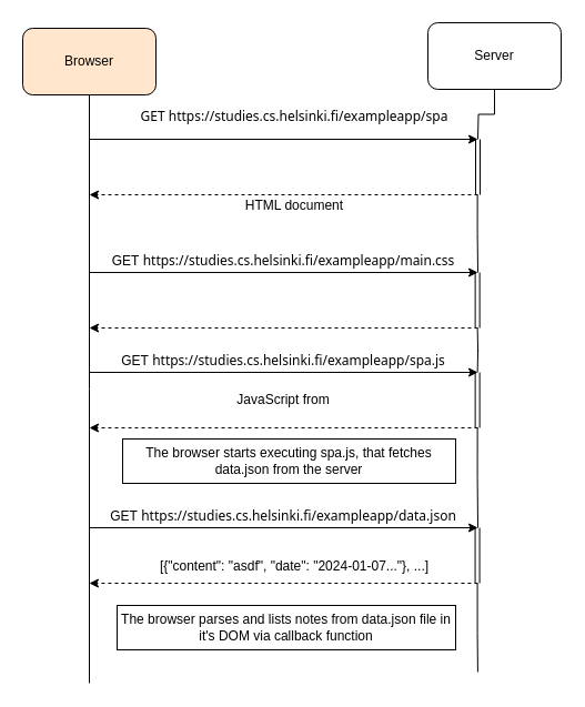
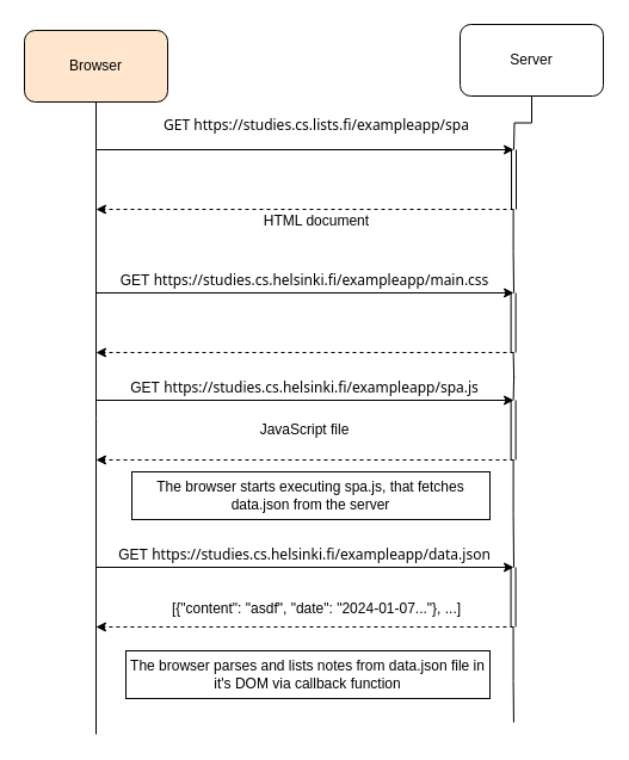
  <mxCell id="0" />
  <mxCell id="1" parent="0" />
  <mxCell id="2" style="edgeStyle=orthogonalEdgeStyle;rounded=0;orthogonalLoop=1;jettySize=auto;html=1;exitX=0.5;exitY=1;exitDx=0;exitDy=0;endArrow=none;endFill=0;" edge="1" parent="1" source="3"><mxGeometry relative="1" as="geometry"><mxPoint x="80" y="615" as="targetPoint" /></mxGeometry></mxCell>
  <mxCell id="3" value="Browser" style="rounded=1;whiteSpace=wrap;html=1;fillColor=#ffe6cc;" vertex="1" parent="1"><mxGeometry x="20" y="25" width="120" height="60" as="geometry" /></mxCell>
  <mxCell id="4" style="edgeStyle=orthogonalEdgeStyle;rounded=0;orthogonalLoop=1;jettySize=auto;html=1;exitX=0.5;exitY=1;exitDx=0;exitDy=0;endArrow=none;endFill=0;" edge="1" parent="1" source="5"><mxGeometry relative="1" as="geometry"><mxPoint x="430" y="125" as="targetPoint" /></mxGeometry></mxCell>
  <mxCell id="5" value="Server" style="rounded=1;whiteSpace=wrap;html=1;" vertex="1" parent="1"><mxGeometry x="385" y="20" width="120" height="60" as="geometry" /></mxCell>
  <mxCell id="6" value="" style="endArrow=classic;html=1;rounded=0;" edge="1" parent="1"><mxGeometry width="50" height="50" relative="1" as="geometry"><mxPoint x="80" y="125" as="sourcePoint" /><mxPoint x="430" y="125" as="targetPoint" /></mxGeometry></mxCell>
- <mxCell id="7" value="&lt;span style=&quot;font-family: &amp;quot;Segoe UI&amp;quot;, tahoma, sans-serif; text-align: start;&quot;&gt;GET&amp;nbsp;&lt;/span&gt;&lt;span style=&quot;text-align: start; background-color: initial;&quot;&gt;&lt;font face=&quot;Segoe UI, tahoma, sans-serif&quot;&gt;https://studies.cs.helsinki.fi/exampleapp/spa&lt;/font&gt;&lt;br&gt;&lt;/span&gt;&lt;div style=&quot;display: flex; line-height: 20px; padding-left: 8px; gap: 12px; user-select: text; color: rgb(227, 227, 227); font-family: &amp;quot;Segoe UI&amp;quot;, tahoma, sans-serif; text-align: start; background-color: rgb(40, 40, 40);&quot; class=&quot;row&quot;&gt;&lt;/div&gt;" style="text;html=1;strokeColor=none;fillColor=none;align=center;verticalAlign=middle;whiteSpace=wrap;rounded=0;" vertex="1" parent="1"><mxGeometry x="110" y="95" width="310" height="20" as="geometry" /></mxCell>
+ <mxCell id="7" value="&lt;span style=&quot;font-family: &amp;quot;Segoe UI&amp;quot;, tahoma, sans-serif; text-align: start;&quot;&gt;GET&amp;nbsp;&lt;/span&gt;&lt;span style=&quot;text-align: start; background-color: initial;&quot;&gt;&lt;font face=&quot;Segoe UI, tahoma, sans-serif&quot;&gt;https://studies.cs.lists.fi/exampleapp/spa&lt;/font&gt;&lt;br&gt;&lt;/span&gt;&lt;div style=&quot;display: flex; line-height: 20px; padding-left: 8px; gap: 12px; user-select: text; color: rgb(227, 227, 227); font-family: &amp;quot;Segoe UI&amp;quot;, tahoma, sans-serif; text-align: start; background-color: rgb(40, 40, 40);&quot; class=&quot;row&quot;&gt;&lt;/div&gt;" style="text;html=1;strokeColor=none;fillColor=none;align=center;verticalAlign=middle;whiteSpace=wrap;rounded=0;" vertex="1" parent="1"><mxGeometry x="110" y="95" width="310" height="20" as="geometry" /></mxCell>
  <mxCell id="8" value="" style="shape=link;html=1;rounded=0;fontColor=#000000;endArrow=none;endFill=0;" edge="1" parent="1"><mxGeometry width="100" relative="1" as="geometry"><mxPoint x="430" y="125" as="sourcePoint" /><mxPoint x="430" y="175" as="targetPoint" /></mxGeometry></mxCell>
  <mxCell id="9" value="" style="endArrow=classic;html=1;rounded=0;fontColor=#000000;dashed=1;" edge="1" parent="1"><mxGeometry width="50" height="50" relative="1" as="geometry"><mxPoint x="430" y="175" as="sourcePoint" /><mxPoint x="80" y="175" as="targetPoint" /></mxGeometry></mxCell>
  <mxCell id="10" value="HTML document" style="text;html=1;strokeColor=none;fillColor=none;align=center;verticalAlign=middle;whiteSpace=wrap;rounded=0;labelBackgroundColor=none;fontColor=#000000;" vertex="1" parent="1"><mxGeometry x="150" y="165" width="230" height="40" as="geometry" /></mxCell>
  <mxCell id="11" style="edgeStyle=orthogonalEdgeStyle;rounded=0;orthogonalLoop=1;jettySize=auto;html=1;exitX=0.5;exitY=1;exitDx=0;exitDy=0;endArrow=none;endFill=0;" edge="1" parent="1"><mxGeometry relative="1" as="geometry"><mxPoint x="430" y="245" as="targetPoint" /><mxPoint x="429.64" y="175" as="sourcePoint" /><Array as="points"><mxPoint x="430" y="210" /></Array></mxGeometry></mxCell>
  <mxCell id="12" value="" style="endArrow=classic;html=1;rounded=0;" edge="1" parent="1"><mxGeometry width="50" height="50" relative="1" as="geometry"><mxPoint x="80" y="245" as="sourcePoint" /><mxPoint x="430" y="245" as="targetPoint" /></mxGeometry></mxCell>
  <mxCell id="13" value="GET&amp;nbsp;&lt;span style=&quot;font-family: &amp;quot;Segoe UI&amp;quot;, tahoma, sans-serif; text-align: start;&quot;&gt;https://studies.cs.helsinki.fi/exampleapp/main.css&lt;br&gt;&lt;/span&gt;&lt;div style=&quot;display: flex; line-height: 20px; padding-left: 8px; gap: 12px; user-select: text; color: rgb(227, 227, 227); font-family: &amp;quot;Segoe UI&amp;quot;, tahoma, sans-serif; text-align: start; background-color: rgb(40, 40, 40);&quot; class=&quot;row&quot;&gt;&lt;/div&gt;" style="text;html=1;strokeColor=none;fillColor=none;align=center;verticalAlign=middle;whiteSpace=wrap;rounded=0;" vertex="1" parent="1"><mxGeometry x="100" y="225" width="310" height="20" as="geometry" /></mxCell>
  <mxCell id="14" value="" style="endArrow=classic;html=1;rounded=0;fontColor=#000000;dashed=1;" edge="1" parent="1"><mxGeometry width="50" height="50" relative="1" as="geometry"><mxPoint x="430" y="295" as="sourcePoint" /><mxPoint x="80" y="295" as="targetPoint" /></mxGeometry></mxCell>
  <mxCell id="15" value="" style="shape=link;html=1;rounded=0;fontColor=#000000;endArrow=none;endFill=0;" edge="1" parent="1"><mxGeometry width="100" relative="1" as="geometry"><mxPoint x="429.64" y="245" as="sourcePoint" /><mxPoint x="429.64" y="295" as="targetPoint" /></mxGeometry></mxCell>
  <mxCell id="16" value="" style="endArrow=classic;html=1;rounded=0;" edge="1" parent="1"><mxGeometry width="50" height="50" relative="1" as="geometry"><mxPoint x="80" y="335" as="sourcePoint" /><mxPoint x="430" y="335" as="targetPoint" /></mxGeometry></mxCell>
  <mxCell id="17" value="GET&amp;nbsp;&lt;span style=&quot;font-family: &amp;quot;Segoe UI&amp;quot;, tahoma, sans-serif; text-align: start;&quot;&gt;https://studies.cs.helsinki.fi/exampleapp/spa.js&lt;br&gt;&lt;/span&gt;&lt;div style=&quot;display: flex; line-height: 20px; padding-left: 8px; gap: 12px; user-select: text; color: rgb(227, 227, 227); font-family: &amp;quot;Segoe UI&amp;quot;, tahoma, sans-serif; text-align: start; background-color: rgb(40, 40, 40);&quot; class=&quot;row&quot;&gt;&lt;/div&gt;" style="text;html=1;strokeColor=none;fillColor=none;align=center;verticalAlign=middle;whiteSpace=wrap;rounded=0;" vertex="1" parent="1"><mxGeometry x="100" y="315" width="310" height="20" as="geometry" /></mxCell>
  <mxCell id="18" value="" style="shape=link;html=1;rounded=0;fontColor=#000000;endArrow=none;endFill=0;" edge="1" parent="1"><mxGeometry x="1" y="10" width="100" relative="1" as="geometry"><mxPoint x="429.64" y="335" as="sourcePoint" /><mxPoint x="429.64" y="385" as="targetPoint" /><mxPoint x="-10" y="10" as="offset" /></mxGeometry></mxCell>
  <mxCell id="19" style="edgeStyle=orthogonalEdgeStyle;rounded=0;orthogonalLoop=1;jettySize=auto;html=1;exitX=0.5;exitY=1;exitDx=0;exitDy=0;endArrow=none;endFill=0;" edge="1" parent="1"><mxGeometry relative="1" as="geometry"><mxPoint x="429.64" y="335" as="targetPoint" /><mxPoint x="429.64" y="295" as="sourcePoint" /></mxGeometry></mxCell>
  <mxCell id="20" value="" style="endArrow=classic;html=1;rounded=0;fontColor=#000000;dashed=1;" edge="1" parent="1"><mxGeometry width="50" height="50" relative="1" as="geometry"><mxPoint x="430" y="385" as="sourcePoint" /><mxPoint x="80" y="385" as="targetPoint" /></mxGeometry></mxCell>
  <mxCell id="21" style="edgeStyle=orthogonalEdgeStyle;rounded=0;orthogonalLoop=1;jettySize=auto;html=1;exitX=0.5;exitY=1;exitDx=0;exitDy=0;endArrow=none;endFill=0;" edge="1" parent="1"><mxGeometry relative="1" as="geometry"><mxPoint x="430" y="475" as="targetPoint" /><mxPoint x="429.64" y="385" as="sourcePoint" /><Array as="points"><mxPoint x="430" y="430" /></Array></mxGeometry></mxCell>
  <mxCell id="22" value="" style="endArrow=classic;html=1;rounded=0;fontColor=#000000;dashed=1;" edge="1" parent="1"><mxGeometry width="50" height="50" relative="1" as="geometry"><mxPoint x="429.93" y="525" as="sourcePoint" /><mxPoint x="79.93" y="525" as="targetPoint" /></mxGeometry></mxCell>
  <mxCell id="23" value="" style="shape=link;html=1;rounded=0;fontColor=#000000;endArrow=none;endFill=0;" edge="1" parent="1"><mxGeometry x="1" y="10" width="100" relative="1" as="geometry"><mxPoint x="429.57" y="475" as="sourcePoint" /><mxPoint x="429.57" y="525" as="targetPoint" /><mxPoint x="-10" y="10" as="offset" /></mxGeometry></mxCell>
  <mxCell id="24" value="The browser starts executing spa.js, that fetches data.json from the server" style="rounded=0;whiteSpace=wrap;html=1;labelBackgroundColor=none;fontColor=#000000;" vertex="1" parent="1"><mxGeometry x="110" y="395" width="300" height="40" as="geometry" /></mxCell>
  <mxCell id="25" style="edgeStyle=orthogonalEdgeStyle;rounded=0;orthogonalLoop=1;jettySize=auto;html=1;exitX=0.5;exitY=1;exitDx=0;exitDy=0;endArrow=none;endFill=0;" edge="1" parent="1"><mxGeometry relative="1" as="geometry"><mxPoint x="429.93" y="605" as="targetPoint" /><mxPoint x="429.57" y="525" as="sourcePoint" /><Array as="points"><mxPoint x="429.93" y="570" /></Array></mxGeometry></mxCell>
- <mxCell id="26" value="JavaScript from" style="text;html=1;strokeColor=none;fillColor=none;align=center;verticalAlign=middle;whiteSpace=wrap;rounded=0;labelBackgroundColor=none;fontColor=#000000;" vertex="1" parent="1"><mxGeometry x="140" y="340" width="230" height="40" as="geometry" /></mxCell>
+ <mxCell id="26" value="JavaScript file" style="text;html=1;strokeColor=none;fillColor=none;align=center;verticalAlign=middle;whiteSpace=wrap;rounded=0;labelBackgroundColor=none;fontColor=#000000;" vertex="1" parent="1"><mxGeometry x="140" y="340" width="230" height="40" as="geometry" /></mxCell>
  <mxCell id="27" value="" style="endArrow=classic;html=1;rounded=0;" edge="1" parent="1"><mxGeometry width="50" height="50" relative="1" as="geometry"><mxPoint x="80" y="475" as="sourcePoint" /><mxPoint x="430" y="475" as="targetPoint" /></mxGeometry></mxCell>
  <mxCell id="28" value="GET&amp;nbsp;&lt;span style=&quot;font-family: &amp;quot;Segoe UI&amp;quot;, tahoma, sans-serif; text-align: start;&quot;&gt;https://studies.cs.helsinki.fi/exampleapp/data.json&lt;br&gt;&lt;/span&gt;&lt;div style=&quot;display: flex; line-height: 20px; padding-left: 8px; gap: 12px; user-select: text; color: rgb(227, 227, 227); font-family: &amp;quot;Segoe UI&amp;quot;, tahoma, sans-serif; text-align: start; background-color: rgb(40, 40, 40);&quot; class=&quot;row&quot;&gt;&lt;/div&gt;" style="text;html=1;strokeColor=none;fillColor=none;align=center;verticalAlign=middle;whiteSpace=wrap;rounded=0;" vertex="1" parent="1"><mxGeometry x="100" y="455" width="310" height="20" as="geometry" /></mxCell>
  <mxCell id="29" value="[{&quot;content&quot;: &quot;asdf&quot;, &quot;date&quot;: &quot;2024-01-07...&quot;}, ...]" style="text;html=1;strokeColor=none;fillColor=none;align=center;verticalAlign=middle;whiteSpace=wrap;rounded=0;labelBackgroundColor=none;fontColor=#000000;" vertex="1" parent="1"><mxGeometry x="140" y="495" width="250" height="30" as="geometry" /></mxCell>
  <mxCell id="30" value="The browser parses and lists notes from data.json file in it's DOM via callback function" style="rounded=0;whiteSpace=wrap;html=1;labelBackgroundColor=none;fontColor=#000000;" vertex="1" parent="1"><mxGeometry x="105" y="545" width="305" height="40" as="geometry" /></mxCell>
